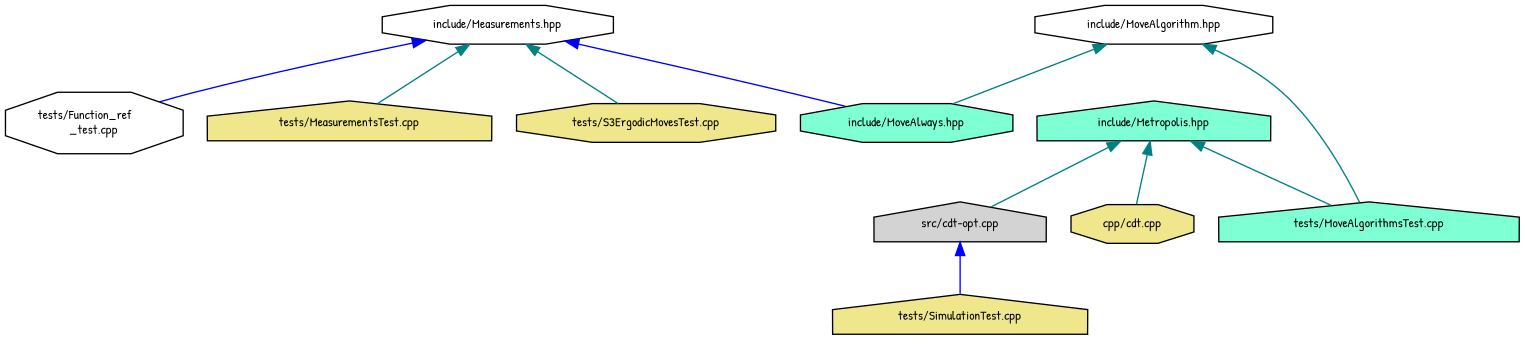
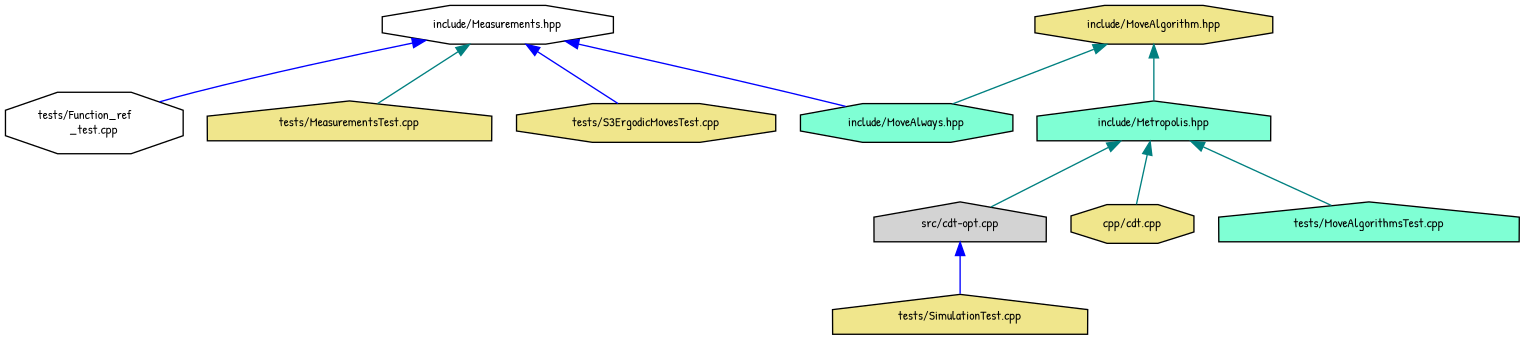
  digraph {
    fontname="Patrick Hand"
    node [color=black fillcolor=khaki fontname="Patrick Hand" fontsize=10 shape=octagon style=filled]
    edge [color=teal dir=back fontname="Patrick Hand" fontsize=10 labelfontname=Helvetica labelfontsize=10 style=solid]
    n1 [fillcolor=white fontcolor=black height=0.2 label="include/Measurements.hpp" width=0.4]
    n2 [fillcolor=aquamarine height=0.2 label="include/MoveAlways.hpp" width=0.4]
    n3 [fillcolor=white height=0.2 label="tests/Function_ref\l_test.cpp" width=0.4]
    n4 [height=0.2 label="tests/MeasurementsTest.cpp" shape=house width=0.4]
    n5 [height=0.2 label="tests/S3ErgodicMovesTest.cpp" width=0.4]
-   n6 [fillcolor=white height=0.2 label="include/MoveAlgorithm.hpp" width=0.4]
+   n6 [height=0.2 label="include/MoveAlgorithm.hpp" width=0.4]
    n7 [fillcolor=aquamarine height=0.2 label="include/Metropolis.hpp" shape=house width=0.4]
    n8 [fillcolor=lightgrey height=0.2 label="src/cdt-opt.cpp" shape=house width=0.4]
    n9 [height=0.2 label="cpp/cdt.cpp" width=0.4]
    n10 [fillcolor=aquamarine height=0.2 label="tests/MoveAlgorithmsTest.cpp" shape=house width=0.4]
    n11 [height=0.2 label="tests/SimulationTest.cpp" shape=house width=0.4]
    n1 -> n2 [color=blue]
    n1 -> n3 [color=blue]
    n1 -> n4
-   n1 -> n5
+   n1 -> n5 [color=blue]
    n6 -> n2
-   n6 -> n10
+   n6 -> n7
    n7 -> n8
    n7 -> n9
    n7 -> n10
    n8 -> n11 [color=blue]
  }
